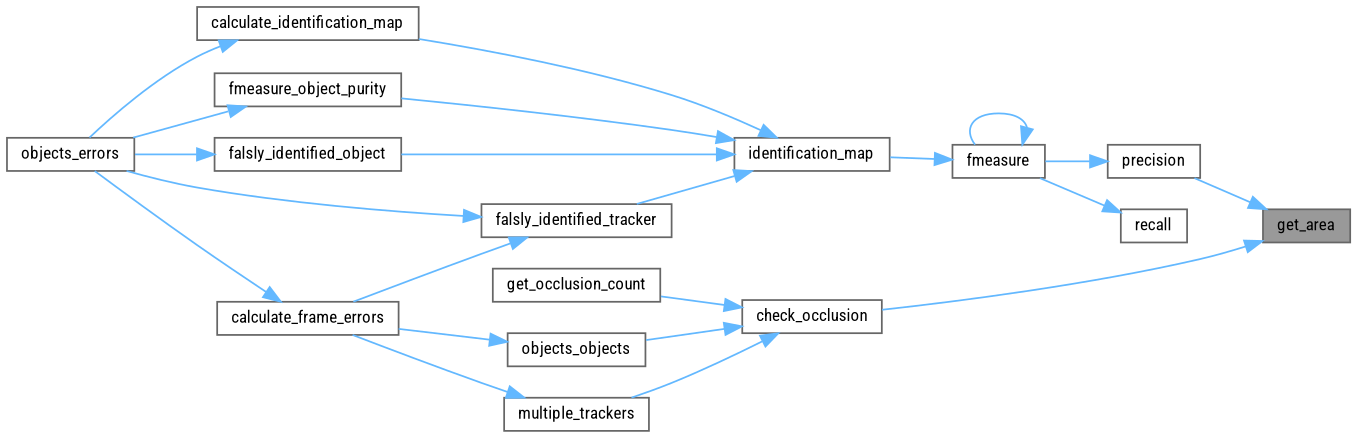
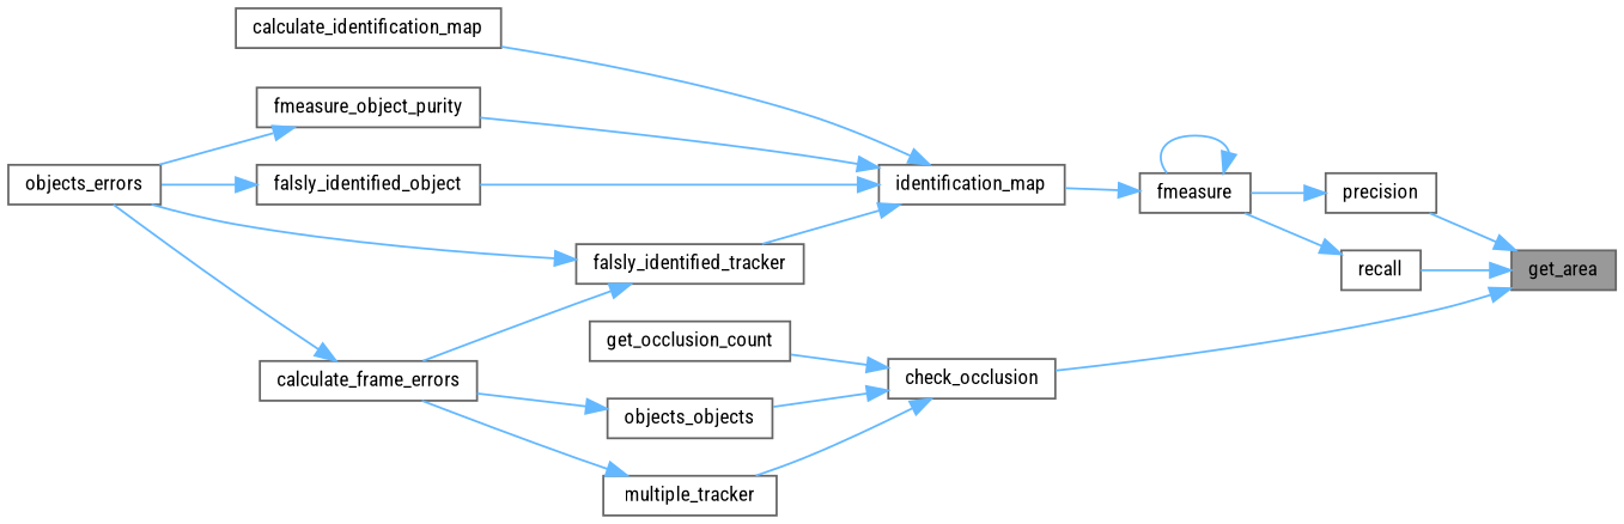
  digraph {
    fontname="Roboto Condensed"
    rankdir=RL
    node [color=grey40 fillcolor=white fontname="Roboto Condensed" fontsize=10 shape=box style=filled]
    edge [color=steelblue1 dir=back fontname="Roboto Condensed" fontsize=10 labelfontname=Helvetica labelfontsize=10 style=solid]
    n1 [color=gray40 fillcolor=grey60 fontcolor=black height=0.2 label=get_area width=0.4]
    n2 [height=0.2 label=precision width=0.4]
    n3 [height=0.2 label=recall width=0.4]
    n4 [height=0.2 label=check_occlusion width=0.4]
    n5 [height=0.2 label=fmeasure width=0.4]
    n6 [height=0.2 label=get_occlusion_count width=0.4]
    n7 [height=0.2 label=objects_objects width=0.4]
-   n8 [height=0.2 label=multiple_trackers width=0.4]
+   n8 [height=0.2 label=multiple_tracker width=0.4]
    n9 [height=0.2 label=identification_map width=0.4]
    n10 [height=0.2 label=calculate_frame_errors width=0.4]
    n11 [height=0.2 label=objects_errors width=0.4]
    n12 [height=0.2 label=calculate_identification_map width=0.4]
    n13 [height=0.2 label=fmeasure_object_purity width=0.4]
    n14 [height=0.2 label=falsly_identified_object width=0.4]
    n15 [height=0.2 label=falsly_identified_tracker width=0.4]
    n1 -> n2
+   n1 -> n3
    n1 -> n4
    n2 -> n5
    n3 -> n5
    n4 -> n6
    n4 -> n7
    n4 -> n8
    n5 -> n5
    n5 -> n9
    n7 -> n10
    n8 -> n10
    n9 -> n12
    n9 -> n13
    n9 -> n14
    n9 -> n15
    n10 -> n11
-   n12 -> n11
    n13 -> n11
    n14 -> n11
    n15 -> n10
    n15 -> n11
  }
